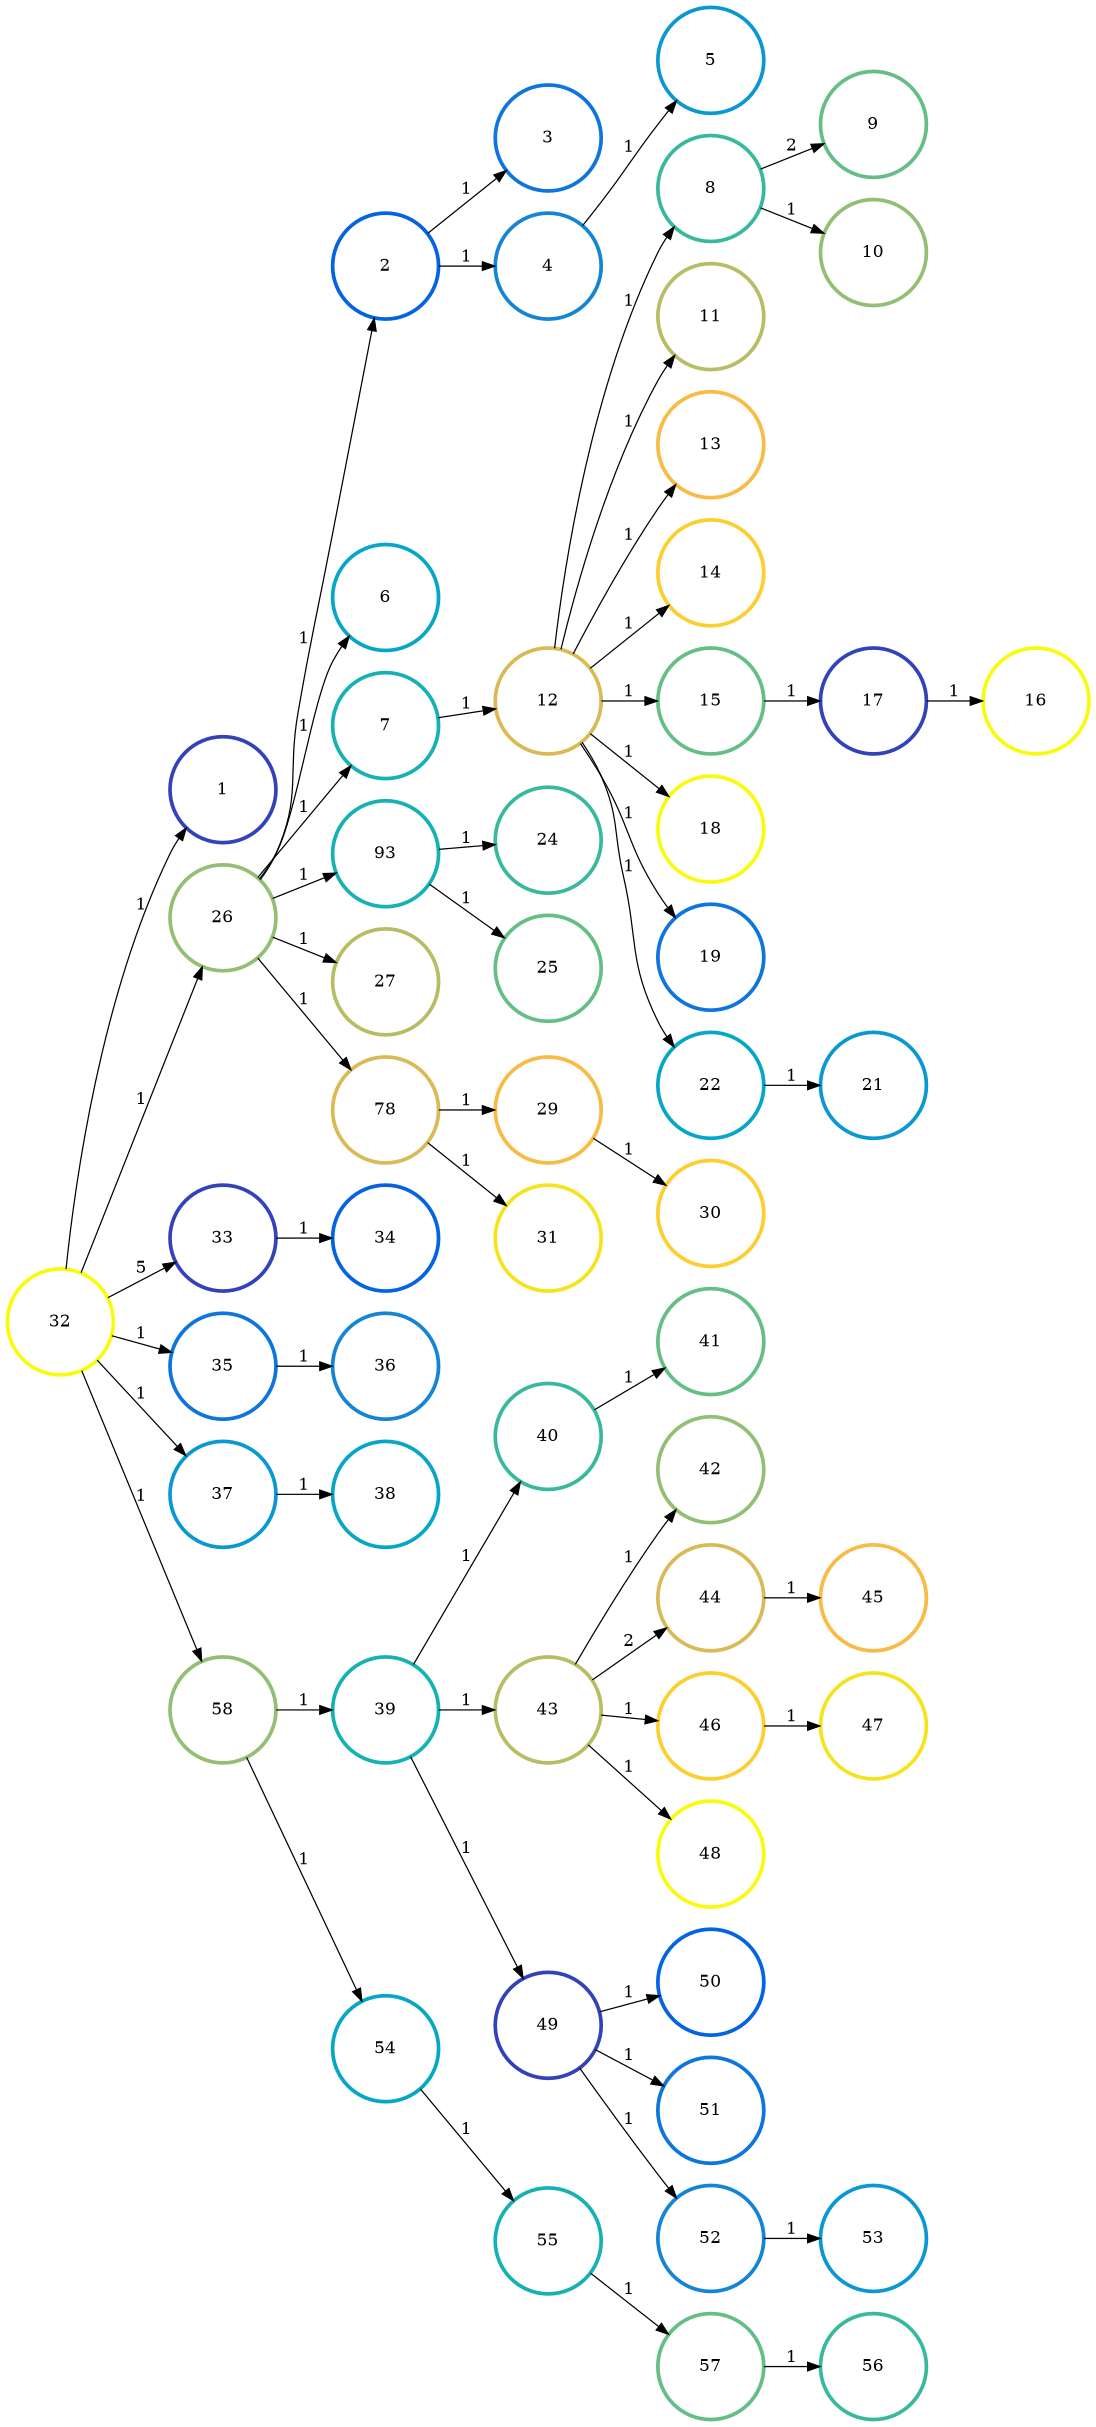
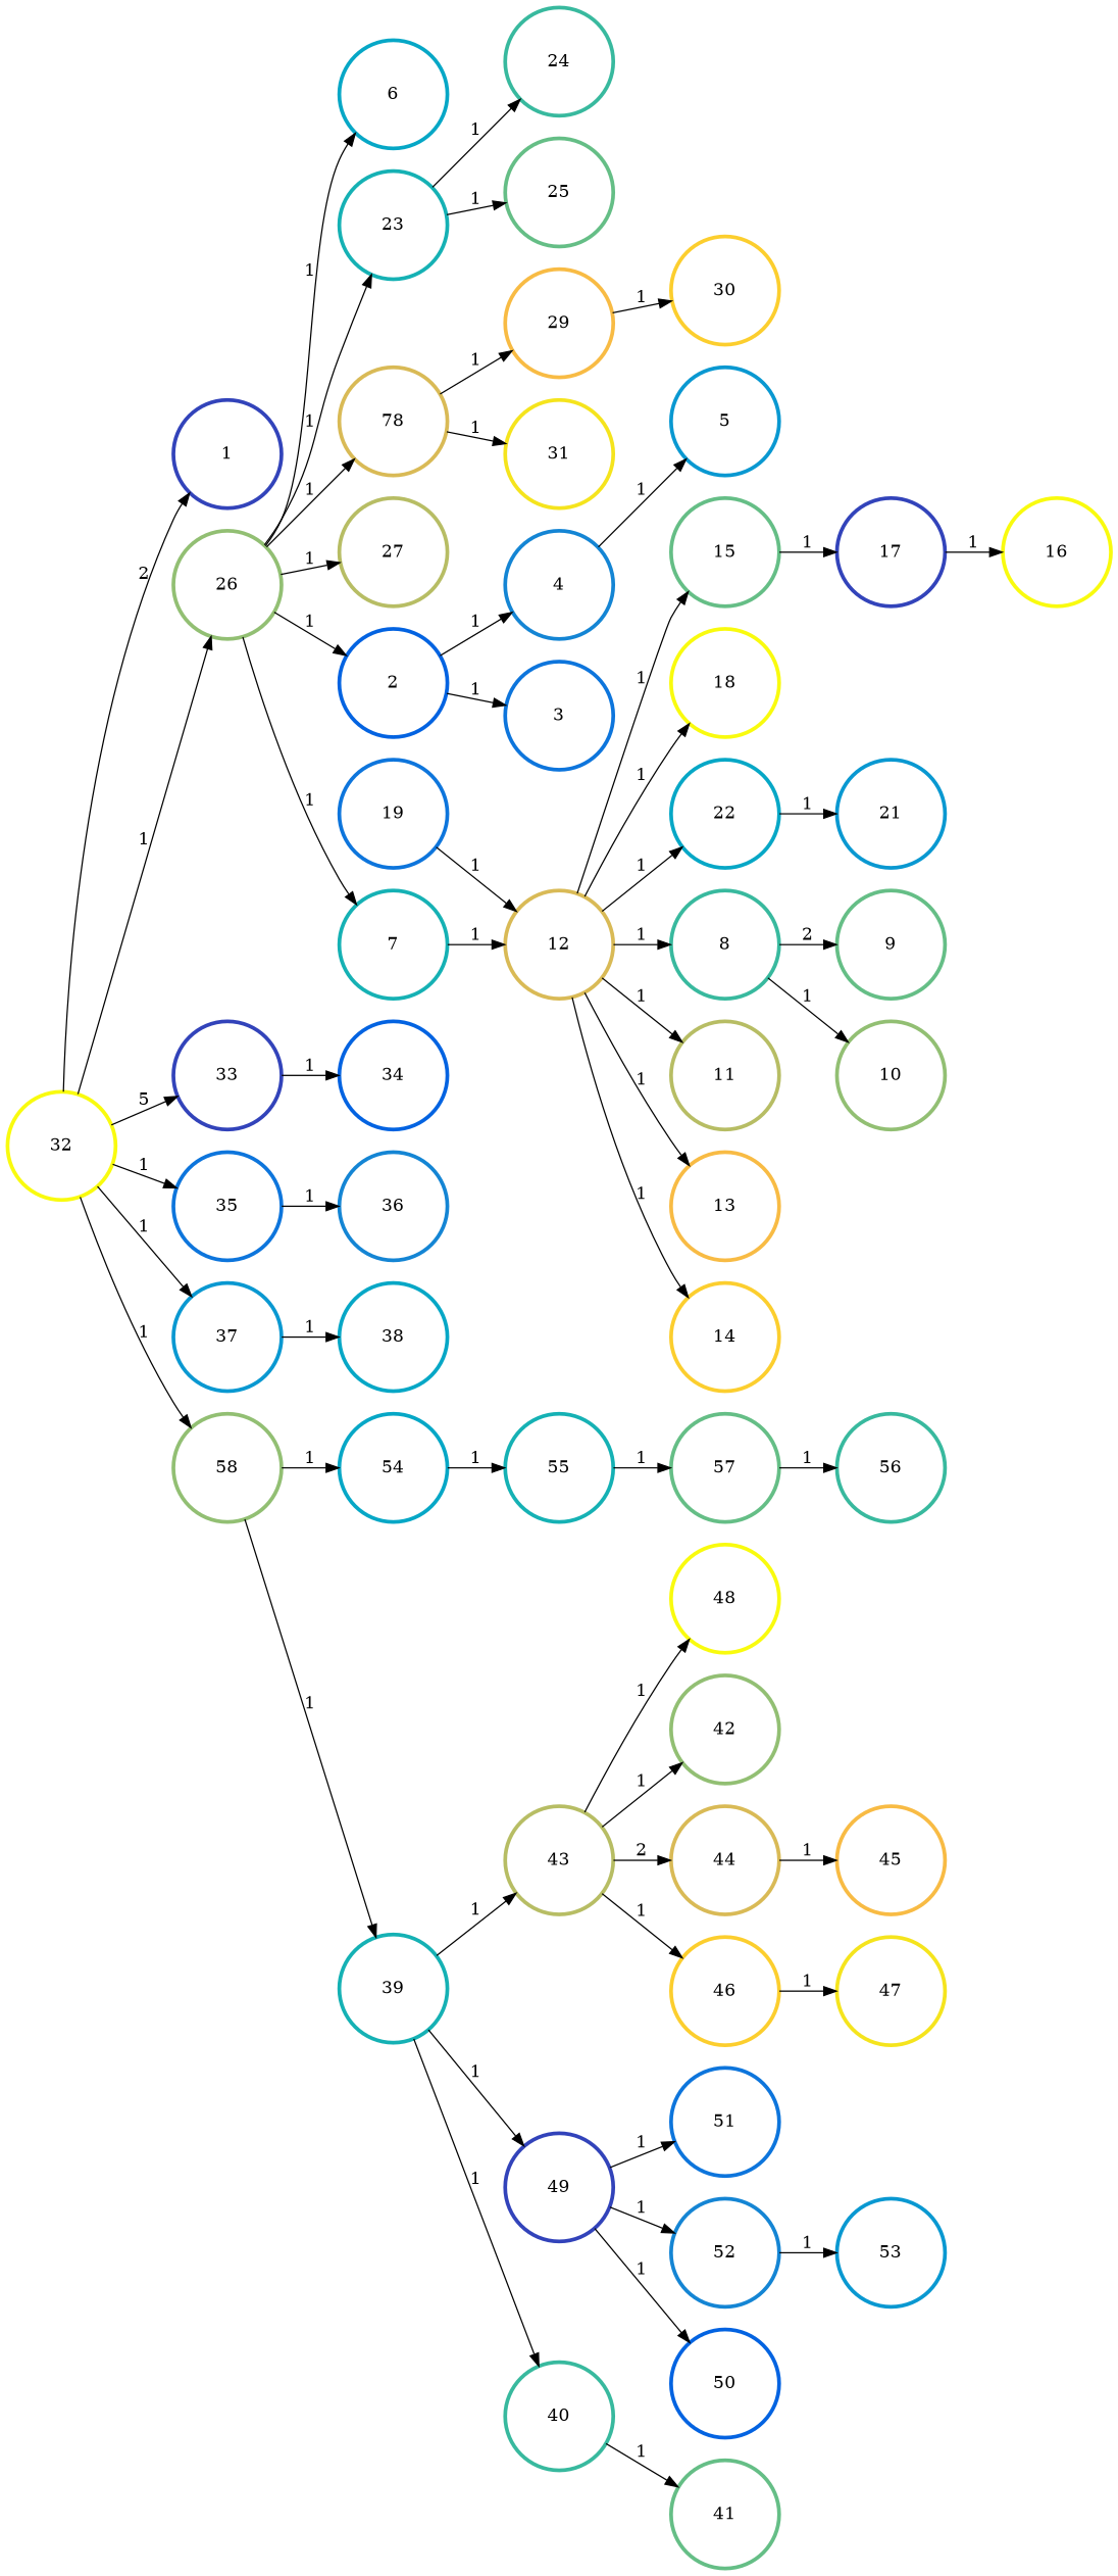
  digraph {
    rankdir=LR
    node [color="#65BE86" penwidth=3]
    edge [color=black penwidth=1]
    n1 [color="#3243BA" height=1.2 label=1 width=1.2]
    n2 [color="#0363E1" height=1.2 label=2 width=1.2]
    n3 [color="#0D75DC" height=1.2 label=3 width=1.2]
    n4 [color="#1485D4" height=1.2 label=4 width=1.2]
    n5 [color="#0998D1" height=1.2 label=5 width=1.2]
    n6 [color="#06A7C6" height=1.2 label=6 width=1.2]
    n7 [color="#15B1B4" height=1.2 label=7 width=1.2]
    n8 [color="#D9BA56" height=1.2 label=12 width=1.2]
    n9 [color="#38B99E" height=1.2 label=8 width=1.2]
    n10 [color="#B7BD64" height=1.2 label=11 width=1.2]
    n11 [color="#F8BB44" height=1.2 label=13 width=1.2]
    n12 [color="#FCCE2E" height=1.2 label=14 width=1.2]
    n13 [height=1.2 label=15 width=1.2]
    n14 [color="#F9FB0E" height=1.2 label=18 width=1.2]
    n15 [color="#0D75DC" height=1.2 label=19 width=1.2]
    n16 [color="#06A7C6" height=1.2 label=22 width=1.2]
    n17 [height=1.2 label=9 width=1.2]
    n18 [color="#92BF73" height=1.2 label=10 width=1.2]
    n19 [color="#3243BA" height=1.2 label=17 width=1.2]
    n20 [color="#F9FB0E" height=1.2 label=16 width=1.2]
    n21 [color="#0998D1" height=1.2 label=21 width=1.2]
-   n22 [color="#15B1B4" height=1.2 label=93 width=1.2]
+   n22 [color="#15B1B4" height=1.2 label=23 width=1.2]
    n23 [color="#38B99E" height=1.2 label=24 width=1.2]
    n24 [height=1.2 label=25 width=1.2]
    n25 [color="#92BF73" height=1.2 label=26 width=1.2]
    n26 [color="#B7BD64" height=1.2 label=27 width=1.2]
    n27 [color="#D9BA56" height=1.2 label=78 width=1.2]
    n28 [color="#F8BB44" height=1.2 label=29 width=1.2]
    n29 [color="#F5E41D" height=1.2 label=31 width=1.2]
    n30 [color="#FCCE2E" height=1.2 label=30 width=1.2]
    n31 [color="#F9FB0E" height=1.2 label=32 width=1.2]
    n32 [color="#3243BA" height=1.2 label=33 width=1.2]
    n33 [color="#0D75DC" height=1.2 label=35 width=1.2]
    n34 [color="#0998D1" height=1.2 label=37 width=1.2]
    n35 [color="#92BF73" height=1.2 label=58 width=1.2]
    n36 [color="#0363E1" height=1.2 label=34 width=1.2]
    n37 [color="#1485D4" height=1.2 label=36 width=1.2]
    n38 [color="#06A7C6" height=1.2 label=38 width=1.2]
    n39 [color="#15B1B4" height=1.2 label=39 width=1.2]
    n40 [color="#06A7C6" height=1.2 label=54 width=1.2]
    n41 [color="#38B99E" height=1.2 label=40 width=1.2]
    n42 [color="#B7BD64" height=1.2 label=43 width=1.2]
    n43 [color="#3243BA" height=1.2 label=49 width=1.2]
    n44 [height=1.2 label=41 width=1.2]
    n45 [color="#92BF73" height=1.2 label=42 width=1.2]
    n46 [color="#D9BA56" height=1.2 label=44 width=1.2]
    n47 [color="#FCCE2E" height=1.2 label=46 width=1.2]
    n48 [color="#F9FB0E" height=1.2 label=48 width=1.2]
    n49 [color="#0363E1" height=1.2 label=50 width=1.2]
    n50 [color="#0D75DC" height=1.2 label=51 width=1.2]
    n51 [color="#1485D4" height=1.2 label=52 width=1.2]
    n52 [color="#F8BB44" height=1.2 label=45 width=1.2]
    n53 [color="#F5E41D" height=1.2 label=47 width=1.2]
    n54 [color="#0998D1" height=1.2 label=53 width=1.2]
    n55 [color="#15B1B4" height=1.2 label=55 width=1.2]
    n56 [height=1.2 label=57 width=1.2]
    n57 [color="#38B99E" height=1.2 label=56 width=1.2]
    n2 -> n3 [label=1]
    n2 -> n4 [label=1]
    n4 -> n5 [label=1]
    n7 -> n8 [label=1]
    n8 -> n9 [label=1]
    n8 -> n10 [label=1]
    n8 -> n11 [label=1]
    n8 -> n12 [label=1]
    n8 -> n13 [label=1]
    n8 -> n14 [label=1]
-   n8 -> n15 [label=1]
+   n15 -> n8 [label=1]
    n8 -> n16 [label=1]
    n9 -> n17 [label=2]
    n9 -> n18 [label=1]
    n13 -> n19 [label=1]
    n16 -> n21 [label=1]
    n19 -> n20 [label=1]
    n22 -> n23 [label=1]
    n22 -> n24 [label=1]
    n25 -> n2 [label=1]
    n25 -> n6 [label=1]
    n25 -> n7 [label=1]
    n25 -> n22 [label=1]
    n25 -> n26 [label=1]
    n25 -> n27 [label=1]
    n27 -> n28 [label=1]
    n27 -> n29 [label=1]
    n28 -> n30 [label=1]
-   n31 -> n1 [label=1]
+   n31 -> n1 [label=2]
    n31 -> n25 [label=1]
    n31 -> n32 [label=5]
    n31 -> n33 [label=1]
    n31 -> n34 [label=1]
    n31 -> n35 [label=1]
    n32 -> n36 [label=1]
    n33 -> n37 [label=1]
    n34 -> n38 [label=1]
    n35 -> n39 [label=1]
    n35 -> n40 [label=1]
    n39 -> n41 [label=1]
    n39 -> n42 [label=1]
    n39 -> n43 [label=1]
    n40 -> n55 [label=1]
    n41 -> n44 [label=1]
    n42 -> n45 [label=1]
    n42 -> n46 [label=2]
    n42 -> n47 [label=1]
    n42 -> n48 [label=1]
    n43 -> n49 [label=1]
    n43 -> n50 [label=1]
    n43 -> n51 [label=1]
    n46 -> n52 [label=1]
    n47 -> n53 [label=1]
    n51 -> n54 [label=1]
    n55 -> n56 [label=1]
    n56 -> n57 [label=1]
  }
